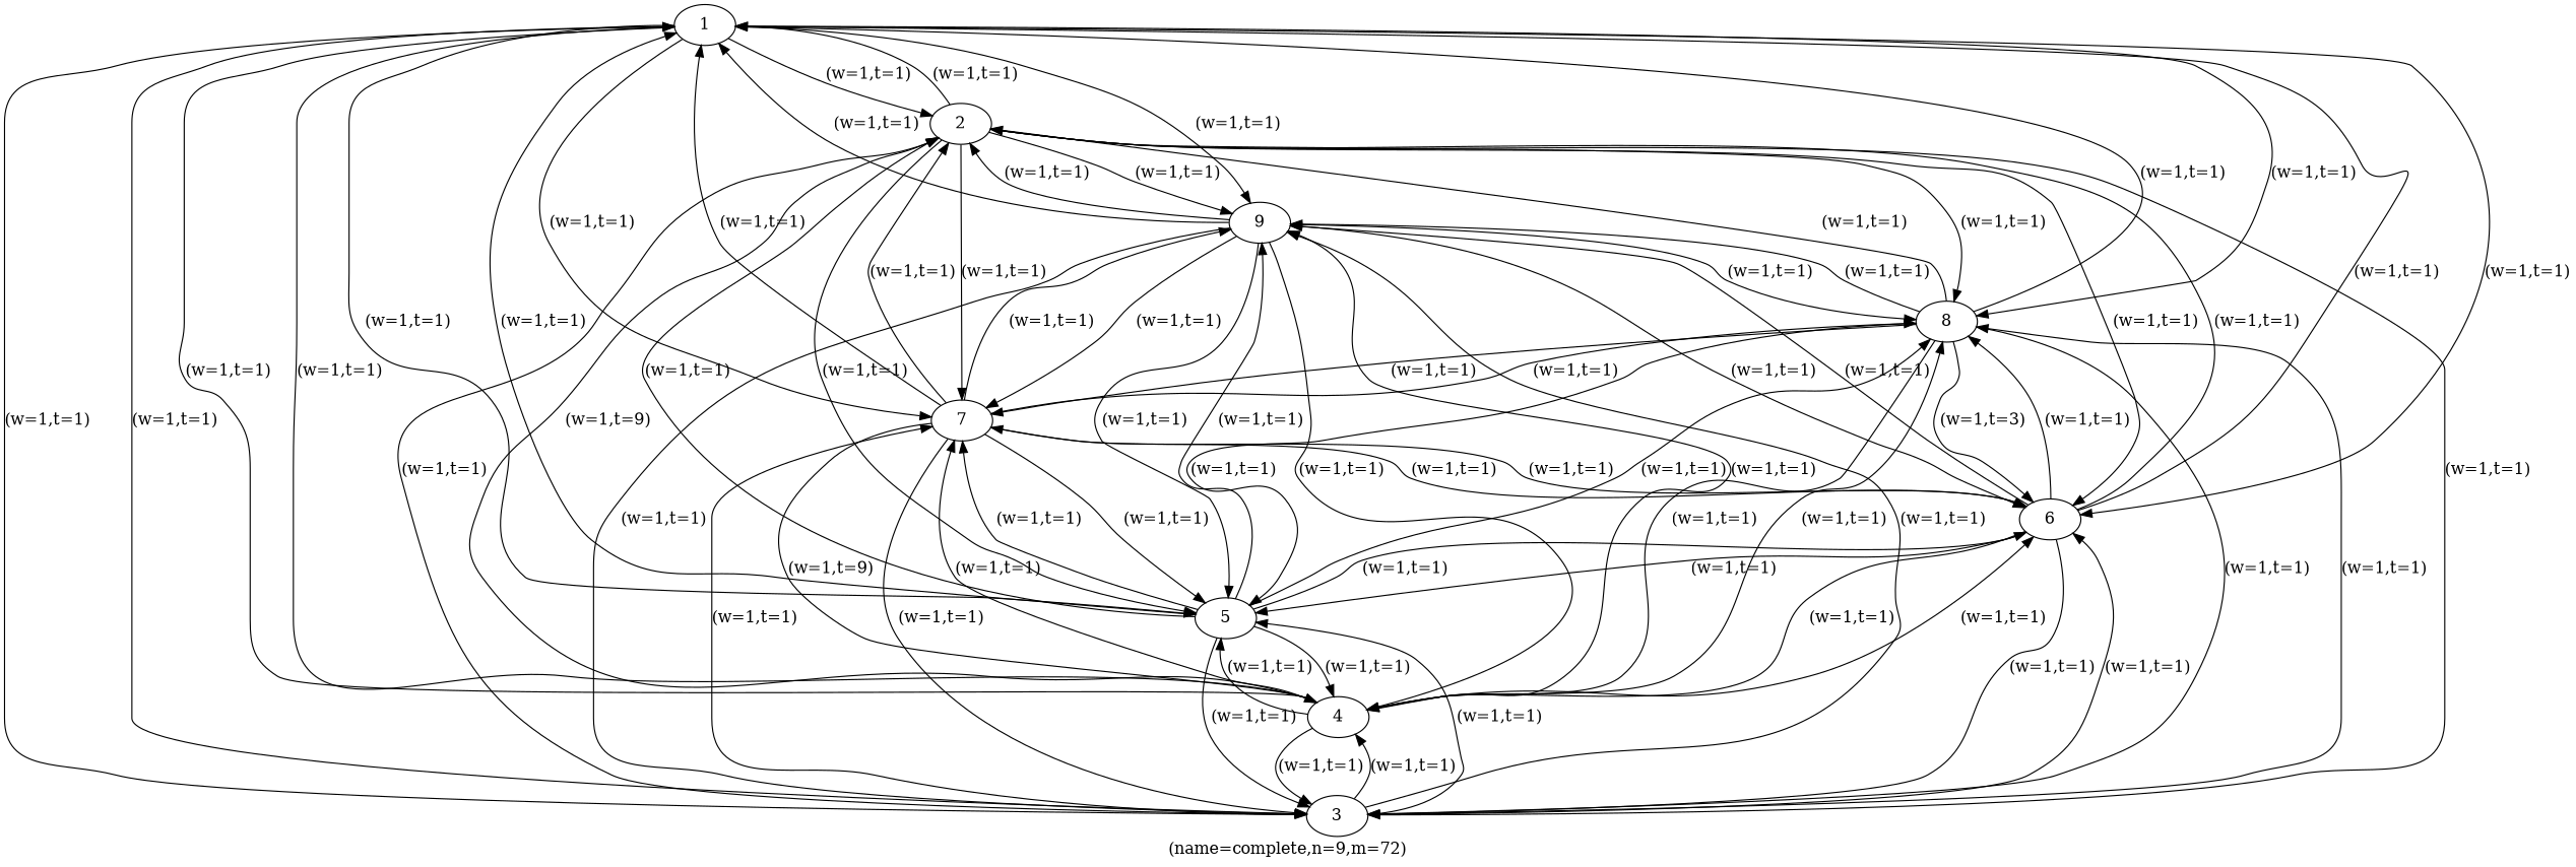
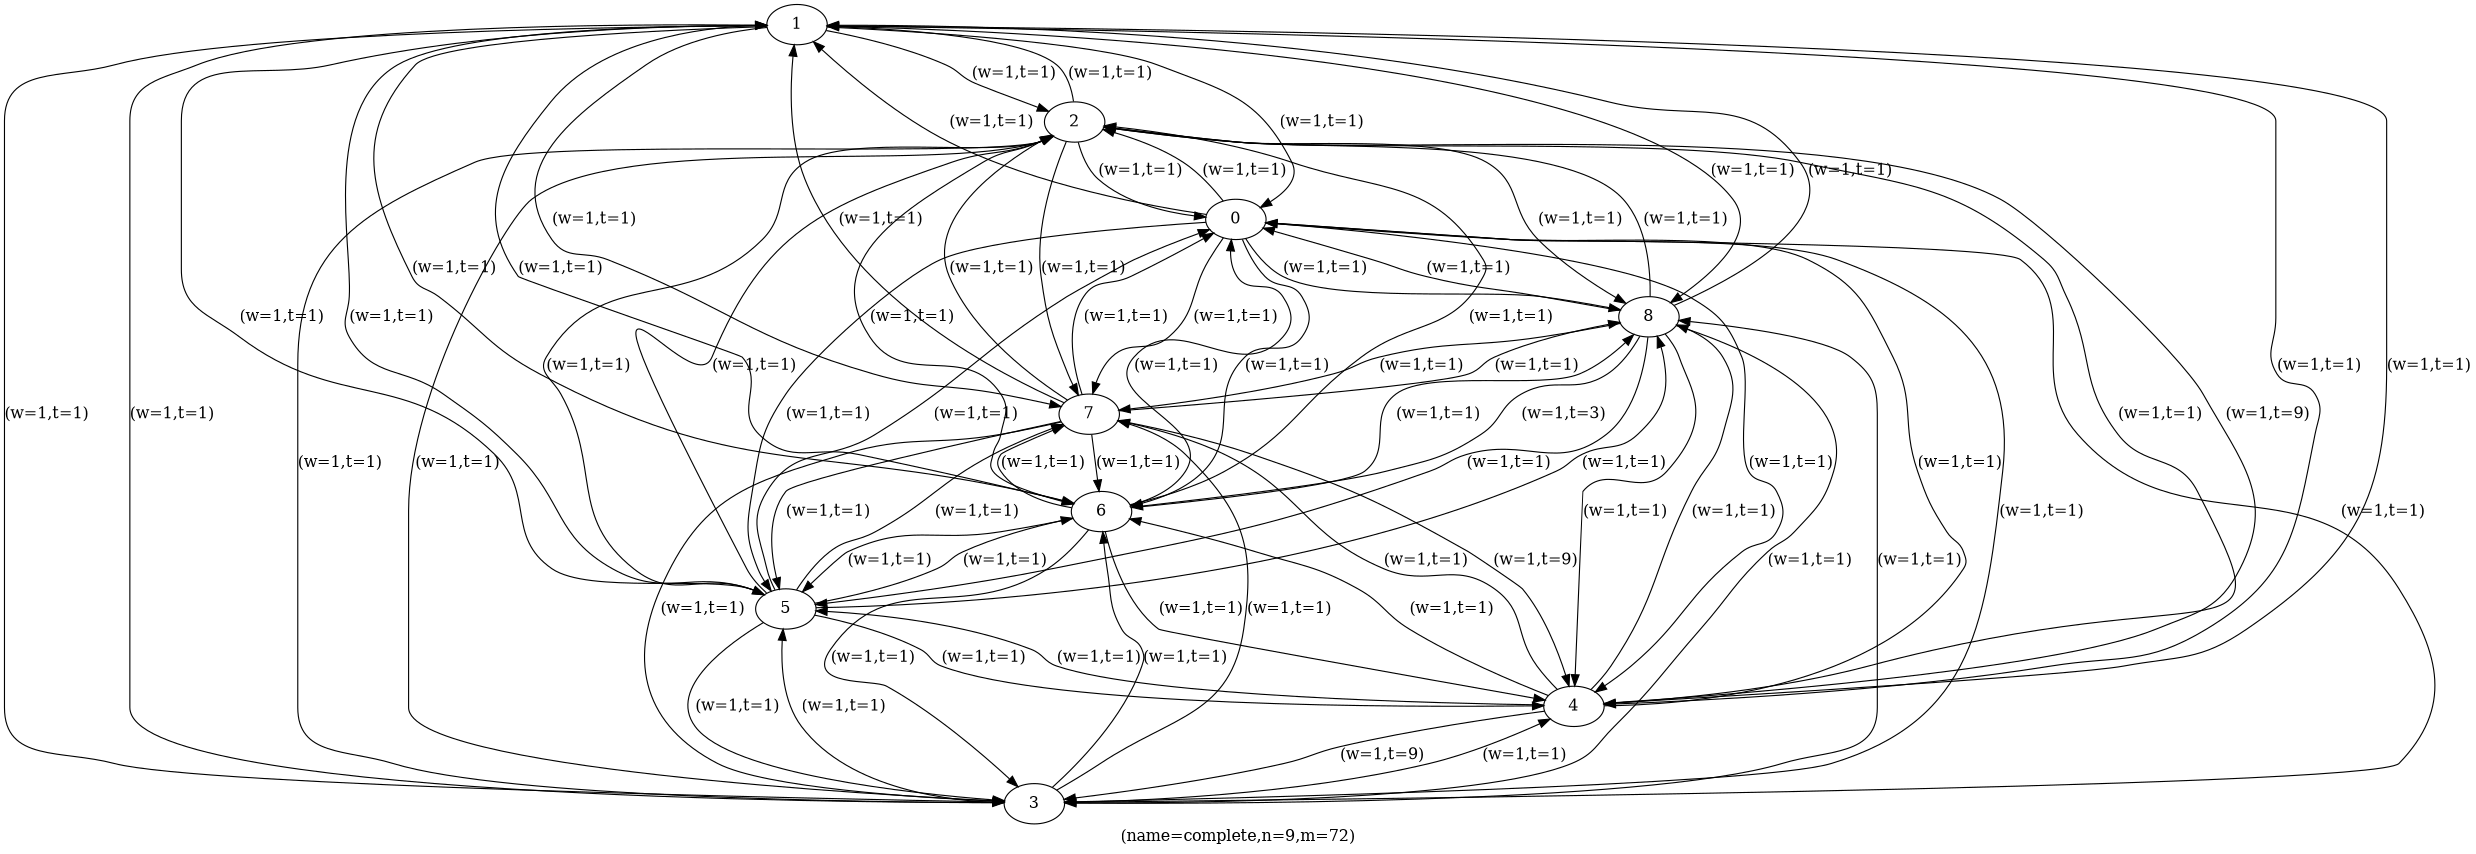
  digraph {
    label="(name=complete,n=9,m=72)"
    n1 [label=1]
    n2 [label=2]
    n3 [label=3]
    n4 [label=4]
    n5 [label=5]
    n6 [label=6]
    n7 [label=7]
    n8 [label=8]
-   n9 [label=9]
+   n9 [label=0]
    n1 -> n2 [label="(w=1,t=1)"]
    n1 -> n3 [label="(w=1,t=1)"]
    n1 -> n4 [label="(w=1,t=1)"]
    n1 -> n5 [label="(w=1,t=1)"]
    n1 -> n6 [label="(w=1,t=1)"]
    n1 -> n7 [label="(w=1,t=1)"]
    n1 -> n8 [label="(w=1,t=1)"]
    n1 -> n9 [label="(w=1,t=1)"]
    n2 -> n1 [label="(w=1,t=1)"]
    n2 -> n3 [label="(w=1,t=1)"]
+   n2 -> n4 [label="(w=1,t=1)"]
    n2 -> n5 [label="(w=1,t=1)"]
    n2 -> n6 [label="(w=1,t=1)"]
    n2 -> n7 [label="(w=1,t=1)"]
    n2 -> n8 [label="(w=1,t=1)"]
    n2 -> n9 [label="(w=1,t=1)"]
    n3 -> n1 [label="(w=1,t=1)"]
    n3 -> n2 [label="(w=1,t=1)"]
    n3 -> n4 [label="(w=1,t=1)"]
    n3 -> n5 [label="(w=1,t=1)"]
    n3 -> n6 [label="(w=1,t=1)"]
    n3 -> n7 [label="(w=1,t=1)"]
    n3 -> n8 [label="(w=1,t=1)"]
    n3 -> n9 [label="(w=1,t=1)"]
    n4 -> n1 [label="(w=1,t=1)"]
    n4 -> n2 [label="(w=1,t=9)"]
-   n4 -> n3 [label="(w=1,t=1)"]
+   n4 -> n3 [label="(w=1,t=9)"]
    n4 -> n5 [label="(w=1,t=1)"]
    n4 -> n6 [label="(w=1,t=1)"]
    n4 -> n7 [label="(w=1,t=1)"]
    n4 -> n8 [label="(w=1,t=1)"]
    n4 -> n9 [label="(w=1,t=1)"]
    n5 -> n1 [label="(w=1,t=1)"]
    n5 -> n2 [label="(w=1,t=1)"]
    n5 -> n3 [label="(w=1,t=1)"]
    n5 -> n4 [label="(w=1,t=1)"]
    n5 -> n6 [label="(w=1,t=1)"]
    n5 -> n7 [label="(w=1,t=1)"]
    n5 -> n8 [label="(w=1,t=1)"]
    n5 -> n9 [label="(w=1,t=1)"]
    n6 -> n1 [label="(w=1,t=1)"]
    n6 -> n2 [label="(w=1,t=1)"]
    n6 -> n3 [label="(w=1,t=1)"]
    n6 -> n4 [label="(w=1,t=1)"]
    n6 -> n5 [label="(w=1,t=1)"]
    n6 -> n7 [label="(w=1,t=1)"]
    n6 -> n8 [label="(w=1,t=1)"]
    n6 -> n9 [label="(w=1,t=1)"]
    n7 -> n1 [label="(w=1,t=1)"]
    n7 -> n2 [label="(w=1,t=1)"]
    n7 -> n3 [label="(w=1,t=1)"]
    n7 -> n4 [label="(w=1,t=9)"]
    n7 -> n5 [label="(w=1,t=1)"]
    n7 -> n6 [label="(w=1,t=1)"]
    n7 -> n8 [label="(w=1,t=1)"]
    n7 -> n9 [label="(w=1,t=1)"]
    n8 -> n1 [label="(w=1,t=1)"]
    n8 -> n2 [label="(w=1,t=1)"]
    n8 -> n3 [label="(w=1,t=1)"]
    n8 -> n4 [label="(w=1,t=1)"]
    n8 -> n5 [label="(w=1,t=1)"]
    n8 -> n6 [label="(w=1,t=3)"]
    n8 -> n7 [label="(w=1,t=1)"]
    n8 -> n9 [label="(w=1,t=1)"]
    n9 -> n1 [label="(w=1,t=1)"]
    n9 -> n2 [label="(w=1,t=1)"]
    n9 -> n3 [label="(w=1,t=1)"]
    n9 -> n4 [label="(w=1,t=1)"]
    n9 -> n5 [label="(w=1,t=1)"]
    n9 -> n6 [label="(w=1,t=1)"]
    n9 -> n7 [label="(w=1,t=1)"]
    n9 -> n8 [label="(w=1,t=1)"]
  }
